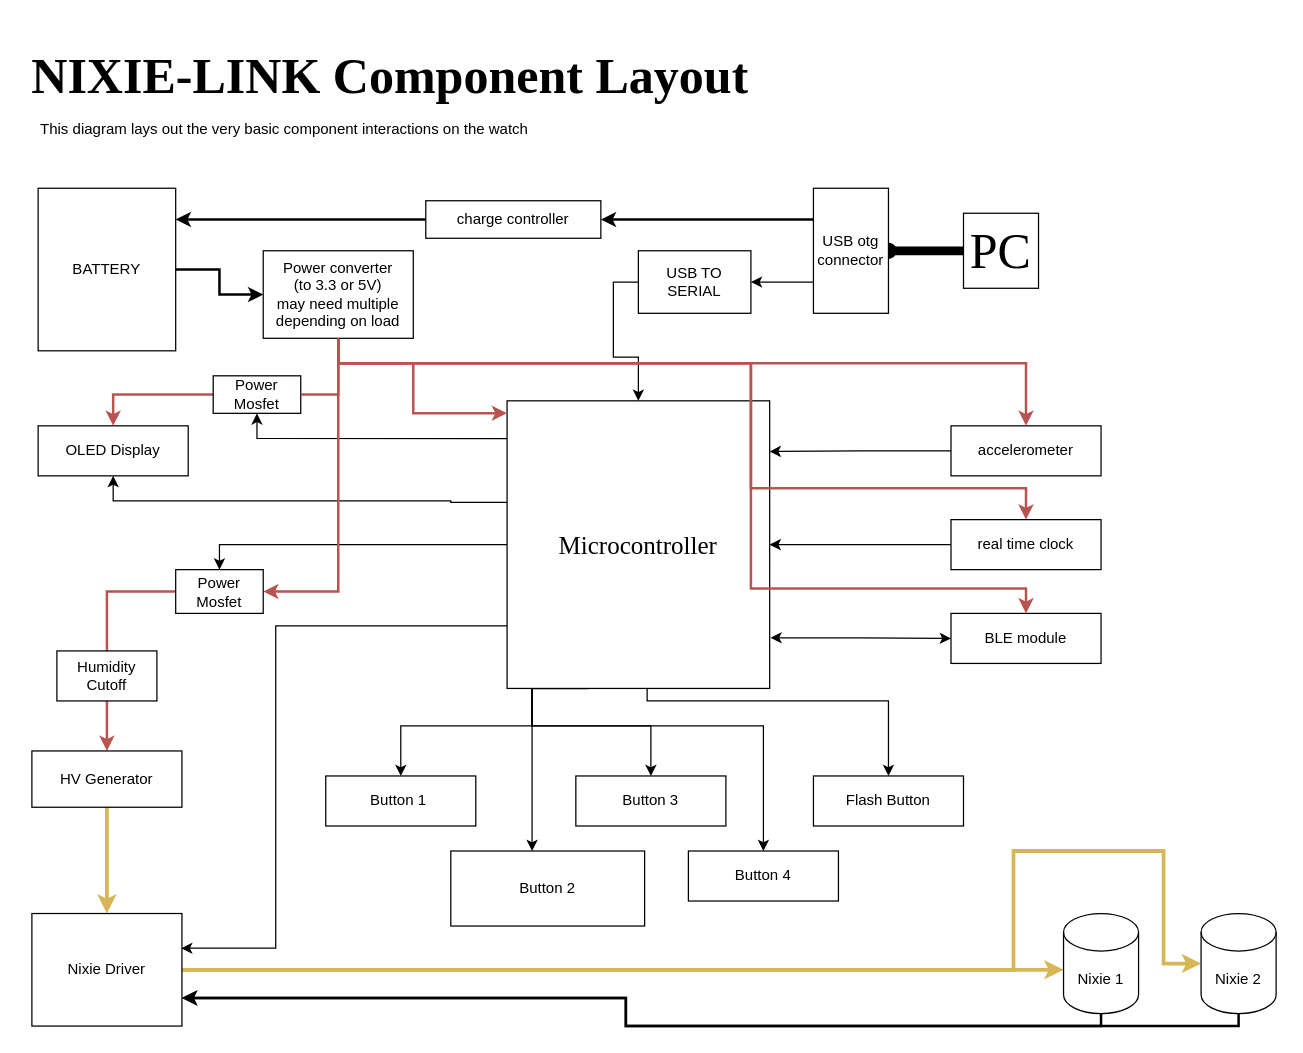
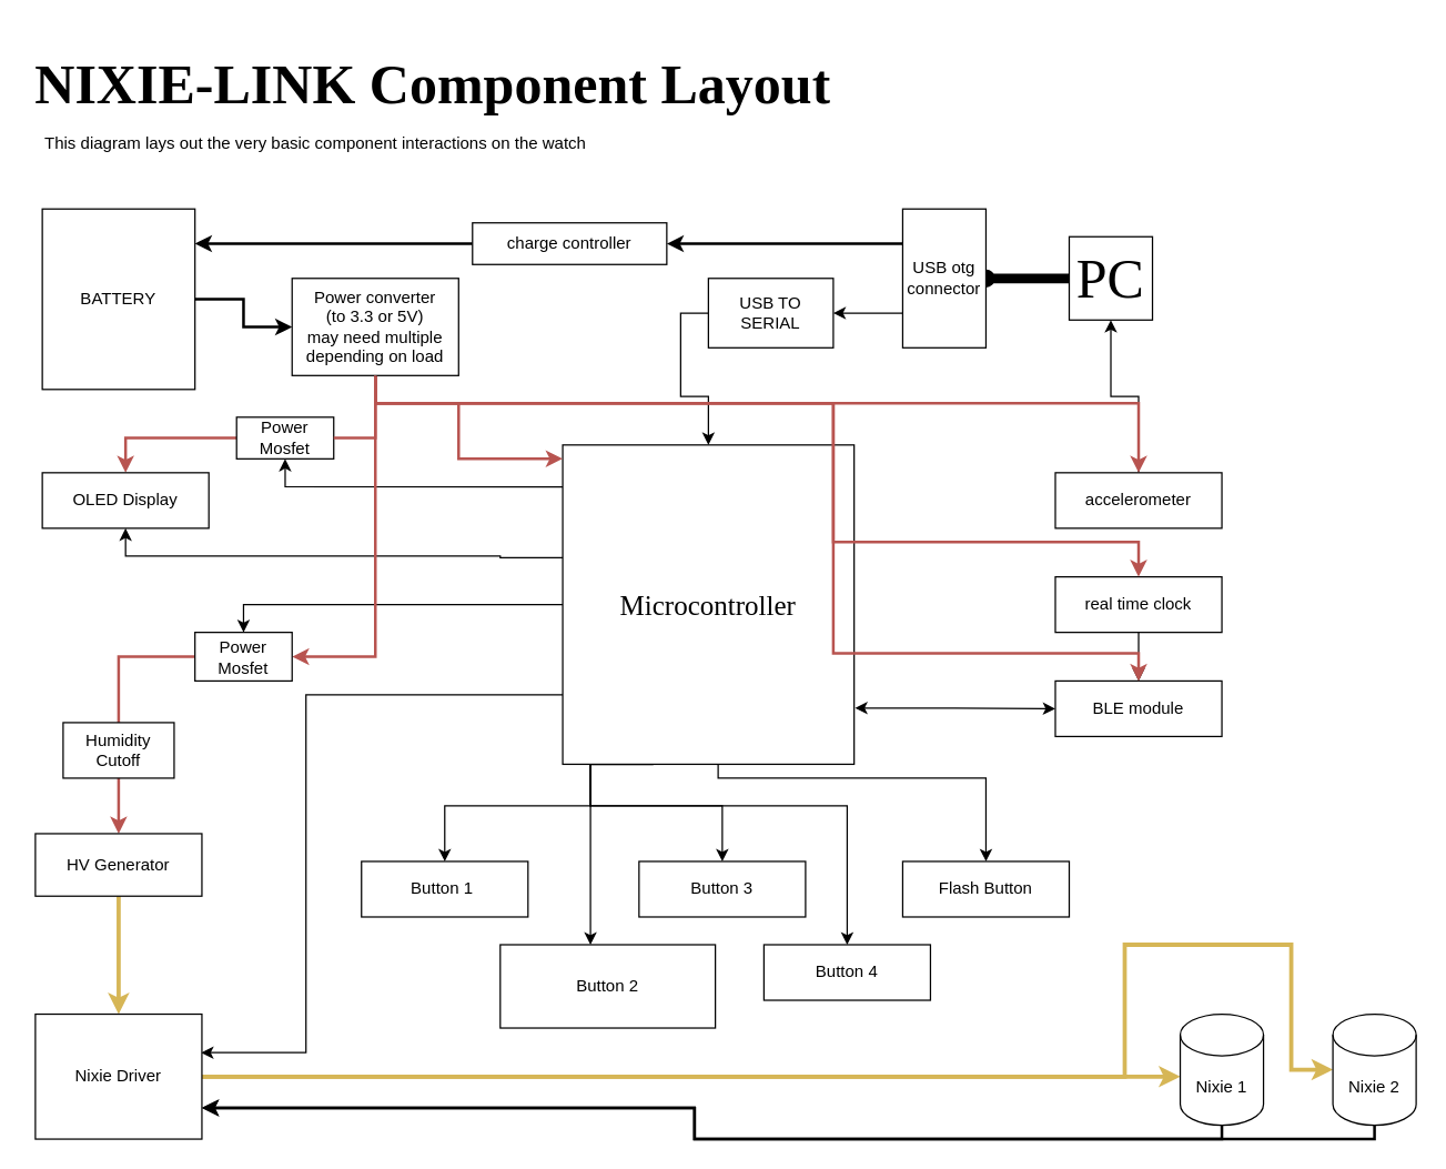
  <mxCell id="0" />
  <mxCell id="1" parent="0" />
  <mxCell id="2" value="&lt;h1 style=&quot;font-size: 40px;&quot;&gt;&lt;font&gt;NIXIE-LINK Component Layout&lt;/font&gt;&lt;/h1&gt;" style="text;html=1;strokeColor=none;fillColor=none;spacing=5;spacingTop=-20;whiteSpace=wrap;overflow=hidden;rounded=0;fontSize=40;fontFamily=Lucida Console;" parent="1" vertex="1"><mxGeometry x="20" y="20" width="760" height="80" as="geometry" /></mxCell>
  <mxCell id="3" style="edgeStyle=orthogonalEdgeStyle;rounded=0;orthogonalLoop=1;jettySize=auto;html=1;exitX=1.003;exitY=0.824;exitDx=0;exitDy=0;exitPerimeter=0;startArrow=classic;startFill=1;" parent="1" source="12" target="27" edge="1"><mxGeometry relative="1" as="geometry" /></mxCell>
  <mxCell id="4" style="edgeStyle=orthogonalEdgeStyle;rounded=0;orthogonalLoop=1;jettySize=auto;html=1;startArrow=none;startFill=0;strokeWidth=1;exitX=0.007;exitY=0.353;exitDx=0;exitDy=0;exitPerimeter=0;" parent="1" source="12" target="35" edge="1"><mxGeometry relative="1" as="geometry"><Array as="points"><mxPoint x="360" y="401" /><mxPoint x="360" y="400" /><mxPoint x="90" y="400" /></Array></mxGeometry></mxCell>
  <mxCell id="5" style="edgeStyle=orthogonalEdgeStyle;rounded=0;orthogonalLoop=1;jettySize=auto;html=1;entryX=0.5;entryY=1;entryDx=0;entryDy=0;startArrow=none;startFill=0;strokeWidth=1;exitX=0.001;exitY=0.131;exitDx=0;exitDy=0;exitPerimeter=0;" parent="1" source="12" target="36" edge="1"><mxGeometry relative="1" as="geometry"><Array as="points"><mxPoint x="205" y="350" /></Array></mxGeometry></mxCell>
  <mxCell id="6" style="edgeStyle=orthogonalEdgeStyle;rounded=0;orthogonalLoop=1;jettySize=auto;html=1;entryX=0.995;entryY=0.308;entryDx=0;entryDy=0;entryPerimeter=0;startArrow=none;startFill=0;strokeWidth=1;" parent="1" source="12" target="44" edge="1"><mxGeometry relative="1" as="geometry"><Array as="points"><mxPoint x="220" y="500" /><mxPoint x="220" y="758" /></Array></mxGeometry></mxCell>
  <mxCell id="7" style="edgeStyle=orthogonalEdgeStyle;rounded=0;orthogonalLoop=1;jettySize=auto;html=1;startArrow=none;startFill=0;strokeWidth=1;" parent="1" source="12" target="49" edge="1"><mxGeometry relative="1" as="geometry"><Array as="points"><mxPoint x="425" y="580" /><mxPoint x="320" y="580" /></Array></mxGeometry></mxCell>
  <mxCell id="8" style="edgeStyle=orthogonalEdgeStyle;rounded=0;orthogonalLoop=1;jettySize=auto;html=1;startArrow=none;startFill=0;strokeWidth=1;" parent="1" source="12" target="50" edge="1"><mxGeometry relative="1" as="geometry"><Array as="points"><mxPoint x="425" y="620" /><mxPoint x="425" y="620" /></Array></mxGeometry></mxCell>
  <mxCell id="9" style="edgeStyle=orthogonalEdgeStyle;rounded=0;orthogonalLoop=1;jettySize=auto;html=1;startArrow=none;startFill=0;strokeWidth=1;" parent="1" source="12" target="51" edge="1"><mxGeometry relative="1" as="geometry"><Array as="points"><mxPoint x="425" y="580" /><mxPoint x="520" y="580" /></Array></mxGeometry></mxCell>
  <mxCell id="10" style="edgeStyle=orthogonalEdgeStyle;rounded=0;orthogonalLoop=1;jettySize=auto;html=1;entryX=0.5;entryY=0;entryDx=0;entryDy=0;fontFamily=Lucida Console;fontSize=40;" edge="1" parent="1" source="12" target="39"><mxGeometry relative="1" as="geometry" /></mxCell>
  <mxCell id="11" style="edgeStyle=orthogonalEdgeStyle;rounded=0;orthogonalLoop=1;jettySize=auto;html=1;entryX=0.5;entryY=0;entryDx=0;entryDy=0;fontFamily=Lucida Console;fontSize=40;startArrow=none;startFill=0;endArrow=classic;endFill=1;strokeWidth=1;exitX=0.75;exitY=1;exitDx=0;exitDy=0;" edge="1" parent="1" source="12" target="57"><mxGeometry relative="1" as="geometry"><Array as="points"><mxPoint x="517" y="560" /><mxPoint x="710" y="560" /></Array></mxGeometry></mxCell>
  <mxCell id="12" value="&lt;font face=&quot;Lucida Console&quot; style=&quot;font-size: 20px;&quot;&gt;Microcontroller&lt;/font&gt;" style="rounded=0;whiteSpace=wrap;html=1;" parent="1" vertex="1"><mxGeometry x="405" y="320" width="210" height="230" as="geometry" /></mxCell>
  <mxCell id="13" style="edgeStyle=orthogonalEdgeStyle;rounded=0;orthogonalLoop=1;jettySize=auto;html=1;exitX=0;exitY=0.5;exitDx=0;exitDy=0;" parent="1" source="14" target="12" edge="1"><mxGeometry relative="1" as="geometry" /></mxCell>
  <mxCell id="14" value="USB TO SERIAL" style="whiteSpace=wrap;html=1;imageAspect=1;" parent="1" vertex="1"><mxGeometry x="510" y="200" width="90" height="50" as="geometry" /></mxCell>
- <mxCell id="15" style="edgeStyle=orthogonalEdgeStyle;rounded=0;orthogonalLoop=1;jettySize=auto;html=1;entryX=1;entryY=0.176;entryDx=0;entryDy=0;entryPerimeter=0;" parent="1" source="16" target="12" edge="1"><mxGeometry relative="1" as="geometry"><mxPoint x="490" y="340" as="targetPoint" /></mxGeometry></mxCell>
+ <mxCell id="15" style="edgeStyle=orthogonalEdgeStyle;rounded=0;orthogonalLoop=1;jettySize=auto;html=1;" parent="1" source="16" target="56" edge="1"><mxGeometry relative="1" as="geometry"><mxPoint x="490" y="340" as="targetPoint" /></mxGeometry></mxCell>
  <mxCell id="16" value="accelerometer" style="whiteSpace=wrap;html=1;" parent="1" vertex="1"><mxGeometry x="760" y="340" width="120" height="40" as="geometry" /></mxCell>
  <mxCell id="17" style="edgeStyle=orthogonalEdgeStyle;rounded=0;orthogonalLoop=1;jettySize=auto;html=1;exitX=0;exitY=0.75;exitDx=0;exitDy=0;" parent="1" source="20" target="14" edge="1"><mxGeometry relative="1" as="geometry" /></mxCell>
  <mxCell id="18" style="edgeStyle=orthogonalEdgeStyle;rounded=0;orthogonalLoop=1;jettySize=auto;html=1;strokeWidth=2;exitX=0;exitY=0.25;exitDx=0;exitDy=0;" parent="1" source="20" target="24" edge="1"><mxGeometry relative="1" as="geometry" /></mxCell>
  <mxCell id="19" style="edgeStyle=orthogonalEdgeStyle;rounded=0;orthogonalLoop=1;jettySize=auto;html=1;fontFamily=Lucida Console;fontSize=40;strokeWidth=7;endArrow=none;endFill=0;startArrow=oval;startFill=0;entryX=0;entryY=0.5;entryDx=0;entryDy=0;" edge="1" parent="1" source="20" target="56"><mxGeometry relative="1" as="geometry"><mxPoint x="850" y="200" as="targetPoint" /></mxGeometry></mxCell>
  <mxCell id="20" value="USB otg connector" style="whiteSpace=wrap;html=1;" parent="1" vertex="1"><mxGeometry x="650" y="150" width="60" height="100" as="geometry" /></mxCell>
  <mxCell id="21" style="edgeStyle=orthogonalEdgeStyle;rounded=0;orthogonalLoop=1;jettySize=auto;html=1;strokeWidth=2;" parent="1" source="22" target="34" edge="1"><mxGeometry relative="1" as="geometry" /></mxCell>
  <mxCell id="22" value="BATTERY" style="whiteSpace=wrap;html=1;" parent="1" vertex="1"><mxGeometry x="30" y="150" width="110" height="130" as="geometry" /></mxCell>
  <mxCell id="23" style="edgeStyle=orthogonalEdgeStyle;rounded=0;orthogonalLoop=1;jettySize=auto;html=1;entryX=1;entryY=0.192;entryDx=0;entryDy=0;strokeWidth=2;entryPerimeter=0;" parent="1" source="24" target="22" edge="1"><mxGeometry relative="1" as="geometry" /></mxCell>
  <mxCell id="24" value="charge controller" style="rounded=0;whiteSpace=wrap;html=1;" parent="1" vertex="1"><mxGeometry x="340" y="160" width="140" height="30" as="geometry" /></mxCell>
- <mxCell id="25" style="edgeStyle=orthogonalEdgeStyle;rounded=0;orthogonalLoop=1;jettySize=auto;html=1;entryX=1;entryY=0.5;entryDx=0;entryDy=0;" parent="1" source="26" target="12" edge="1"><mxGeometry relative="1" as="geometry" /></mxCell>
+ <mxCell id="25" style="edgeStyle=orthogonalEdgeStyle;rounded=0;orthogonalLoop=1;jettySize=auto;html=1;" parent="1" source="26" target="27" edge="1"><mxGeometry relative="1" as="geometry" /></mxCell>
  <mxCell id="26" value="real time clock" style="whiteSpace=wrap;html=1;" parent="1" vertex="1"><mxGeometry x="760" y="415" width="120" height="40" as="geometry" /></mxCell>
  <mxCell id="27" value="BLE module" style="whiteSpace=wrap;html=1;" parent="1" vertex="1"><mxGeometry x="760" y="490" width="120" height="40" as="geometry" /></mxCell>
  <mxCell id="28" style="edgeStyle=orthogonalEdgeStyle;rounded=0;orthogonalLoop=1;jettySize=auto;html=1;fillColor=#f8cecc;strokeColor=#b85450;strokeWidth=2;" parent="1" source="34" target="16" edge="1"><mxGeometry relative="1" as="geometry"><Array as="points"><mxPoint x="270" y="290" /><mxPoint x="820" y="290" /></Array></mxGeometry></mxCell>
  <mxCell id="29" style="edgeStyle=orthogonalEdgeStyle;rounded=0;orthogonalLoop=1;jettySize=auto;html=1;fillColor=#f8cecc;strokeColor=#b85450;strokeWidth=2;entryX=0.5;entryY=0;entryDx=0;entryDy=0;" parent="1" source="34" target="26" edge="1"><mxGeometry relative="1" as="geometry"><Array as="points"><mxPoint x="270" y="290" /><mxPoint x="600" y="290" /><mxPoint x="600" y="390" /><mxPoint x="820" y="390" /></Array></mxGeometry></mxCell>
  <mxCell id="30" style="edgeStyle=orthogonalEdgeStyle;rounded=0;orthogonalLoop=1;jettySize=auto;html=1;entryX=0;entryY=0.043;entryDx=0;entryDy=0;fillColor=#f8cecc;strokeColor=#b85450;strokeWidth=2;entryPerimeter=0;" parent="1" source="34" target="12" edge="1"><mxGeometry relative="1" as="geometry"><Array as="points"><mxPoint x="270" y="290" /><mxPoint x="330" y="290" /><mxPoint x="330" y="330" /></Array></mxGeometry></mxCell>
  <mxCell id="31" style="edgeStyle=orthogonalEdgeStyle;rounded=0;orthogonalLoop=1;jettySize=auto;html=1;entryX=0.5;entryY=0;entryDx=0;entryDy=0;strokeWidth=2;fillColor=#f8cecc;strokeColor=#b85450;" parent="1" source="34" target="27" edge="1"><mxGeometry relative="1" as="geometry"><Array as="points"><mxPoint x="270" y="290" /><mxPoint x="600" y="290" /><mxPoint x="600" y="470" /><mxPoint x="820" y="470" /></Array></mxGeometry></mxCell>
  <mxCell id="32" style="edgeStyle=orthogonalEdgeStyle;rounded=0;orthogonalLoop=1;jettySize=auto;html=1;startArrow=none;startFill=0;strokeWidth=2;fillColor=#f8cecc;strokeColor=#b85450;entryX=0.5;entryY=0;entryDx=0;entryDy=0;exitX=0;exitY=0.5;exitDx=0;exitDy=0;" parent="1" source="36" target="35" edge="1"><mxGeometry relative="1" as="geometry"><Array as="points"><mxPoint x="90" y="315" /></Array></mxGeometry></mxCell>
  <mxCell id="33" style="edgeStyle=orthogonalEdgeStyle;rounded=0;orthogonalLoop=1;jettySize=auto;html=1;entryX=1;entryY=0.5;entryDx=0;entryDy=0;startArrow=none;startFill=0;strokeWidth=2;fillColor=#f8cecc;strokeColor=#b85450;" parent="1" source="34" target="39" edge="1"><mxGeometry relative="1" as="geometry" /></mxCell>
  <mxCell id="34" value="Power converter&lt;br&gt;(to 3.3 or 5V)&lt;br&gt;may need multiple&lt;br&gt;depending on load" style="rounded=0;whiteSpace=wrap;html=1;" parent="1" vertex="1"><mxGeometry x="210" y="200" width="120" height="70" as="geometry" /></mxCell>
  <mxCell id="35" value="OLED Display" style="rounded=0;whiteSpace=wrap;html=1;" parent="1" vertex="1"><mxGeometry x="30" y="340" width="120" height="40" as="geometry" /></mxCell>
  <mxCell id="36" value="Power Mosfet" style="rounded=0;whiteSpace=wrap;html=1;" parent="1" vertex="1"><mxGeometry x="170" y="300" width="70" height="30" as="geometry" /></mxCell>
  <mxCell id="37" value="" style="edgeStyle=orthogonalEdgeStyle;rounded=0;orthogonalLoop=1;jettySize=auto;html=1;startArrow=none;startFill=0;strokeWidth=2;fillColor=#f8cecc;strokeColor=#b85450;endArrow=none;entryX=1;entryY=0.5;entryDx=0;entryDy=0;" parent="1" source="34" target="36" edge="1"><mxGeometry relative="1" as="geometry"><mxPoint x="270" y="270" as="sourcePoint" /><mxPoint x="210" y="290" as="targetPoint" /><Array as="points"><mxPoint x="270" y="315" /></Array></mxGeometry></mxCell>
  <mxCell id="38" style="edgeStyle=orthogonalEdgeStyle;rounded=0;orthogonalLoop=1;jettySize=auto;html=1;startArrow=none;startFill=0;strokeWidth=2;fillColor=#f8cecc;strokeColor=#b85450;exitX=0;exitY=0.5;exitDx=0;exitDy=0;" parent="1" source="39" target="41" edge="1"><mxGeometry relative="1" as="geometry"><Array as="points"><mxPoint x="85" y="473" /></Array></mxGeometry></mxCell>
  <mxCell id="39" value="Power Mosfet" style="rounded=0;whiteSpace=wrap;html=1;" parent="1" vertex="1"><mxGeometry x="140" y="455" width="70" height="35" as="geometry" /></mxCell>
  <mxCell id="40" style="edgeStyle=orthogonalEdgeStyle;rounded=0;orthogonalLoop=1;jettySize=auto;html=1;entryX=0.5;entryY=0;entryDx=0;entryDy=0;startArrow=none;startFill=0;strokeWidth=3;fillColor=#fff2cc;strokeColor=#d6b656;" parent="1" source="41" target="44" edge="1"><mxGeometry relative="1" as="geometry" /></mxCell>
  <mxCell id="41" value="HV Generator" style="rounded=0;whiteSpace=wrap;html=1;" parent="1" vertex="1"><mxGeometry x="25" y="600" width="120" height="45" as="geometry" /></mxCell>
  <mxCell id="42" style="edgeStyle=orthogonalEdgeStyle;rounded=0;orthogonalLoop=1;jettySize=auto;html=1;startArrow=none;startFill=0;strokeWidth=3;fillColor=#fff2cc;strokeColor=#d6b656;" parent="1" source="44" target="46" edge="1"><mxGeometry relative="1" as="geometry"><Array as="points"><mxPoint x="760" y="775" /><mxPoint x="760" y="775" /></Array></mxGeometry></mxCell>
  <mxCell id="43" style="edgeStyle=orthogonalEdgeStyle;rounded=0;orthogonalLoop=1;jettySize=auto;html=1;entryX=0;entryY=0.5;entryDx=0;entryDy=0;entryPerimeter=0;startArrow=none;startFill=0;strokeWidth=3;fillColor=#fff2cc;strokeColor=#d6b656;" parent="1" source="44" target="48" edge="1"><mxGeometry relative="1" as="geometry"><Array as="points"><mxPoint x="810" y="775" /><mxPoint x="810" y="680" /><mxPoint x="930" y="680" /><mxPoint x="930" y="770" /></Array></mxGeometry></mxCell>
  <mxCell id="44" value="Nixie Driver" style="rounded=0;whiteSpace=wrap;html=1;" parent="1" vertex="1"><mxGeometry x="25" y="730" width="120" height="90" as="geometry" /></mxCell>
  <mxCell id="45" style="edgeStyle=orthogonalEdgeStyle;rounded=0;orthogonalLoop=1;jettySize=auto;html=1;entryX=1;entryY=0.75;entryDx=0;entryDy=0;fontFamily=Lucida Console;fontSize=40;startArrow=none;startFill=0;endArrow=classic;endFill=1;strokeWidth=2;" edge="1" parent="1" source="46" target="44"><mxGeometry relative="1" as="geometry"><Array as="points"><mxPoint x="880" y="820" /><mxPoint x="500" y="820" /><mxPoint x="500" y="798" /></Array></mxGeometry></mxCell>
  <mxCell id="46" value="Nixie 1" style="shape=cylinder3;whiteSpace=wrap;html=1;boundedLbl=1;backgroundOutline=1;size=15;" parent="1" vertex="1"><mxGeometry x="850" y="730" width="60" height="80" as="geometry" /></mxCell>
  <mxCell id="47" style="edgeStyle=orthogonalEdgeStyle;rounded=0;orthogonalLoop=1;jettySize=auto;html=1;entryX=1;entryY=0.75;entryDx=0;entryDy=0;fontFamily=Lucida Console;fontSize=40;startArrow=none;startFill=0;endArrow=classic;endFill=1;strokeWidth=2;" edge="1" parent="1" source="48" target="44"><mxGeometry relative="1" as="geometry"><Array as="points"><mxPoint x="990" y="820" /><mxPoint x="500" y="820" /><mxPoint x="500" y="797" /></Array></mxGeometry></mxCell>
  <mxCell id="48" value="Nixie 2" style="shape=cylinder3;whiteSpace=wrap;html=1;boundedLbl=1;backgroundOutline=1;size=15;" parent="1" vertex="1"><mxGeometry x="960" y="730" width="60" height="80" as="geometry" /></mxCell>
  <mxCell id="49" value="Button 1&amp;nbsp;" style="whiteSpace=wrap;html=1;" parent="1" vertex="1"><mxGeometry x="260" y="620" width="120" height="40" as="geometry" /></mxCell>
  <mxCell id="50" value="Button 2" style="whiteSpace=wrap;html=1;" parent="1" vertex="1"><mxGeometry x="360" y="680" width="155" height="60" as="geometry" /></mxCell>
  <mxCell id="51" value="Button 3" style="whiteSpace=wrap;html=1;" parent="1" vertex="1"><mxGeometry x="460" y="620" width="120" height="40" as="geometry" /></mxCell>
  <mxCell id="52" value="&lt;span style=&quot;font-size: 12px;&quot;&gt;This diagram lays out the very basic component interactions on the watch&lt;/span&gt;" style="text;html=1;strokeColor=none;fillColor=none;align=left;verticalAlign=middle;whiteSpace=wrap;rounded=0;fontSize=34;" vertex="1" parent="1"><mxGeometry x="30" y="80" width="530" height="30" as="geometry" /></mxCell>
  <mxCell id="53" value="Button 4" style="whiteSpace=wrap;html=1;" vertex="1" parent="1"><mxGeometry x="550" y="680" width="120" height="40" as="geometry" /></mxCell>
  <mxCell id="54" style="edgeStyle=orthogonalEdgeStyle;rounded=0;orthogonalLoop=1;jettySize=auto;html=1;startArrow=none;startFill=0;strokeWidth=1;entryX=0.5;entryY=0;entryDx=0;entryDy=0;exitX=0.311;exitY=1.001;exitDx=0;exitDy=0;exitPerimeter=0;" edge="1" parent="1" source="12" target="53"><mxGeometry relative="1" as="geometry"><Array as="points"><mxPoint x="425" y="580" /><mxPoint x="610" y="580" /></Array><mxPoint x="435" y="560" as="sourcePoint" /><mxPoint x="530.034" y="630" as="targetPoint" /></mxGeometry></mxCell>
  <mxCell id="55" value="Humidity Cutoff" style="rounded=0;whiteSpace=wrap;html=1;" vertex="1" parent="1"><mxGeometry x="45" y="520" width="80" height="40" as="geometry" /></mxCell>
  <mxCell id="56" value="PC" style="rounded=0;whiteSpace=wrap;html=1;fontFamily=Lucida Console;fontSize=40;" vertex="1" parent="1"><mxGeometry x="770" y="170" width="60" height="60" as="geometry" /></mxCell>
  <mxCell id="57" value="Flash Button" style="whiteSpace=wrap;html=1;" vertex="1" parent="1"><mxGeometry x="650" y="620" width="120" height="40" as="geometry" /></mxCell>
